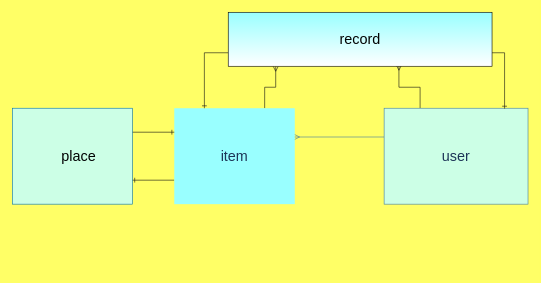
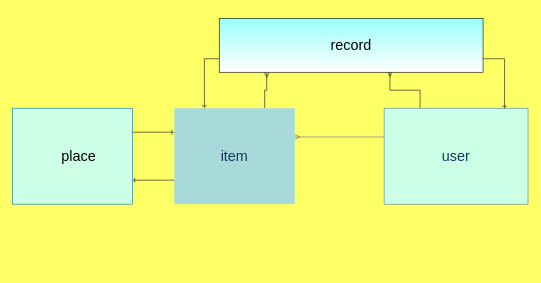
  <mxCell id="0" />
  <mxCell id="1" parent="0" />
  <mxCell id="2" style="edgeStyle=orthogonalEdgeStyle;curved=0;rounded=1;sketch=0;orthogonalLoop=1;jettySize=auto;html=1;exitX=0;exitY=0.25;exitDx=0;exitDy=0;entryX=0;entryY=0.25;entryDx=0;entryDy=0;endArrow=blockThin;endFill=1;strokeColor=#457B9D;fillColor=#A8DADC;fontColor=#1D3557;" parent="1" edge="1"><mxGeometry relative="1" as="geometry"><mxPoint x="440" y="450" as="sourcePoint" /><mxPoint x="440" y="450" as="targetPoint" /></mxGeometry></mxCell>
  <mxCell id="3" style="edgeStyle=orthogonalEdgeStyle;rounded=0;orthogonalLoop=1;jettySize=auto;html=1;exitX=0;exitY=0.75;exitDx=0;exitDy=0;entryX=1;entryY=0.75;entryDx=0;entryDy=0;endArrow=ERone;endFill=0;strokeColor=#121212;" parent="1" source="5" target="10" edge="1"><mxGeometry relative="1" as="geometry" /></mxCell>
  <mxCell id="4" style="edgeStyle=orthogonalEdgeStyle;rounded=0;orthogonalLoop=1;jettySize=auto;html=1;exitX=0.75;exitY=0;exitDx=0;exitDy=0;entryX=0.18;entryY=1.004;entryDx=0;entryDy=0;entryPerimeter=0;endArrow=ERmany;endFill=0;strokeColor=#121212;" parent="1" source="5" target="13" edge="1"><mxGeometry relative="1" as="geometry" /></mxCell>
- <mxCell id="5" value="&lt;font style=&quot;font-size: 24px&quot;&gt;item&lt;/font&gt;" style="rounded=0;whiteSpace=wrap;html=1;fillColor=#99ffff;fontColor=#1D3557;strokeColor=none;" parent="1" vertex="1"><mxGeometry x="290" y="180" width="201" height="160" as="geometry" /></mxCell>
+ <mxCell id="5" value="&lt;font style=&quot;font-size: 24px&quot;&gt;item&lt;/font&gt;" style="rounded=0;whiteSpace=wrap;html=1;fillColor=#A8DADC;fontColor=#1D3557;strokeColor=none;" parent="1" vertex="1"><mxGeometry x="290" y="180" width="201" height="160" as="geometry" /></mxCell>
  <mxCell id="6" style="edgeStyle=orthogonalEdgeStyle;rounded=0;orthogonalLoop=1;jettySize=auto;html=1;exitX=0;exitY=0.25;exitDx=0;exitDy=0;entryX=1;entryY=0.25;entryDx=0;entryDy=0;strokeColor=#457B9D;fontColor=#1D3557;labelBackgroundColor=#F1FAEE;endArrow=ERmany;endFill=0;" parent="1" edge="1"><mxGeometry relative="1" as="geometry"><mxPoint x="640" y="228" as="sourcePoint" /><mxPoint x="491" y="228" as="targetPoint" /></mxGeometry></mxCell>
  <mxCell id="7" style="edgeStyle=orthogonalEdgeStyle;rounded=0;orthogonalLoop=1;jettySize=auto;html=1;exitX=0.25;exitY=0;exitDx=0;exitDy=0;entryX=0.647;entryY=0.985;entryDx=0;entryDy=0;entryPerimeter=0;endArrow=ERmany;endFill=0;strokeColor=#121212;" parent="1" source="8" target="13" edge="1"><mxGeometry relative="1" as="geometry" /></mxCell>
  <mxCell id="8" value="&lt;font style=&quot;font-size: 24px&quot;&gt;user&lt;/font&gt;" style="whiteSpace=wrap;html=1;strokeColor=#457B9D;fontColor=#1D3557;fillColor=#CCFFE6;" parent="1" vertex="1"><mxGeometry x="640" y="180" width="240" height="160" as="geometry" /></mxCell>
  <mxCell id="9" style="edgeStyle=orthogonalEdgeStyle;rounded=0;orthogonalLoop=1;jettySize=auto;html=1;exitX=1;exitY=0.25;exitDx=0;exitDy=0;entryX=0;entryY=0.25;entryDx=0;entryDy=0;endArrow=ERone;endFill=0;strokeColor=#121212;" parent="1" source="10" target="5" edge="1"><mxGeometry relative="1" as="geometry" /></mxCell>
  <mxCell id="10" value="&lt;blockquote style=&quot;margin: 0 0 0 40px ; border: none ; padding: 0px&quot;&gt;&lt;blockquote style=&quot;margin: 0 0 0 40px ; border: none ; padding: 0px&quot;&gt;&lt;div&gt;&lt;span style=&quot;font-size: 24px&quot;&gt;&lt;font color=&quot;#020303&quot;&gt;place&lt;/font&gt;&lt;/span&gt;&lt;/div&gt;&lt;/blockquote&gt;&lt;/blockquote&gt;" style="whiteSpace=wrap;html=1;strokeColor=#006EAF;fontColor=#ffffff;align=left;fillColor=#ccffe6;" parent="1" vertex="1"><mxGeometry x="20" y="180" width="200" height="160" as="geometry" /></mxCell>
  <mxCell id="11" style="edgeStyle=orthogonalEdgeStyle;rounded=0;orthogonalLoop=1;jettySize=auto;html=1;exitX=1;exitY=0.75;exitDx=0;exitDy=0;entryX=0.837;entryY=0.004;entryDx=0;entryDy=0;entryPerimeter=0;endArrow=ERone;endFill=0;strokeColor=#121212;" parent="1" source="13" target="8" edge="1"><mxGeometry relative="1" as="geometry" /></mxCell>
  <mxCell id="12" style="edgeStyle=orthogonalEdgeStyle;rounded=0;orthogonalLoop=1;jettySize=auto;html=1;exitX=0;exitY=0.75;exitDx=0;exitDy=0;entryX=0.25;entryY=0;entryDx=0;entryDy=0;endArrow=ERone;endFill=0;strokeColor=#121212;" parent="1" source="13" target="5" edge="1"><mxGeometry relative="1" as="geometry" /></mxCell>
- <mxCell id="13" value="&lt;font style=&quot;font-size: 24px&quot; color=&quot;#020303&quot;&gt;record&lt;/font&gt;" style="whiteSpace=wrap;html=1;fillColor=#99FFFF;gradientColor=#ffffff;align=center;" parent="1" vertex="1"><mxGeometry x="380" y="20" width="440" height="90" as="geometry" /></mxCell>
+ <mxCell id="13" value="&lt;font style=&quot;font-size: 24px&quot; color=&quot;#020303&quot;&gt;record&lt;/font&gt;" style="whiteSpace=wrap;html=1;fillColor=#99FFFF;gradientColor=#ffffff;align=center;" parent="1" vertex="1"><mxGeometry x="365" y="30" width="440" height="90" as="geometry" /></mxCell>
